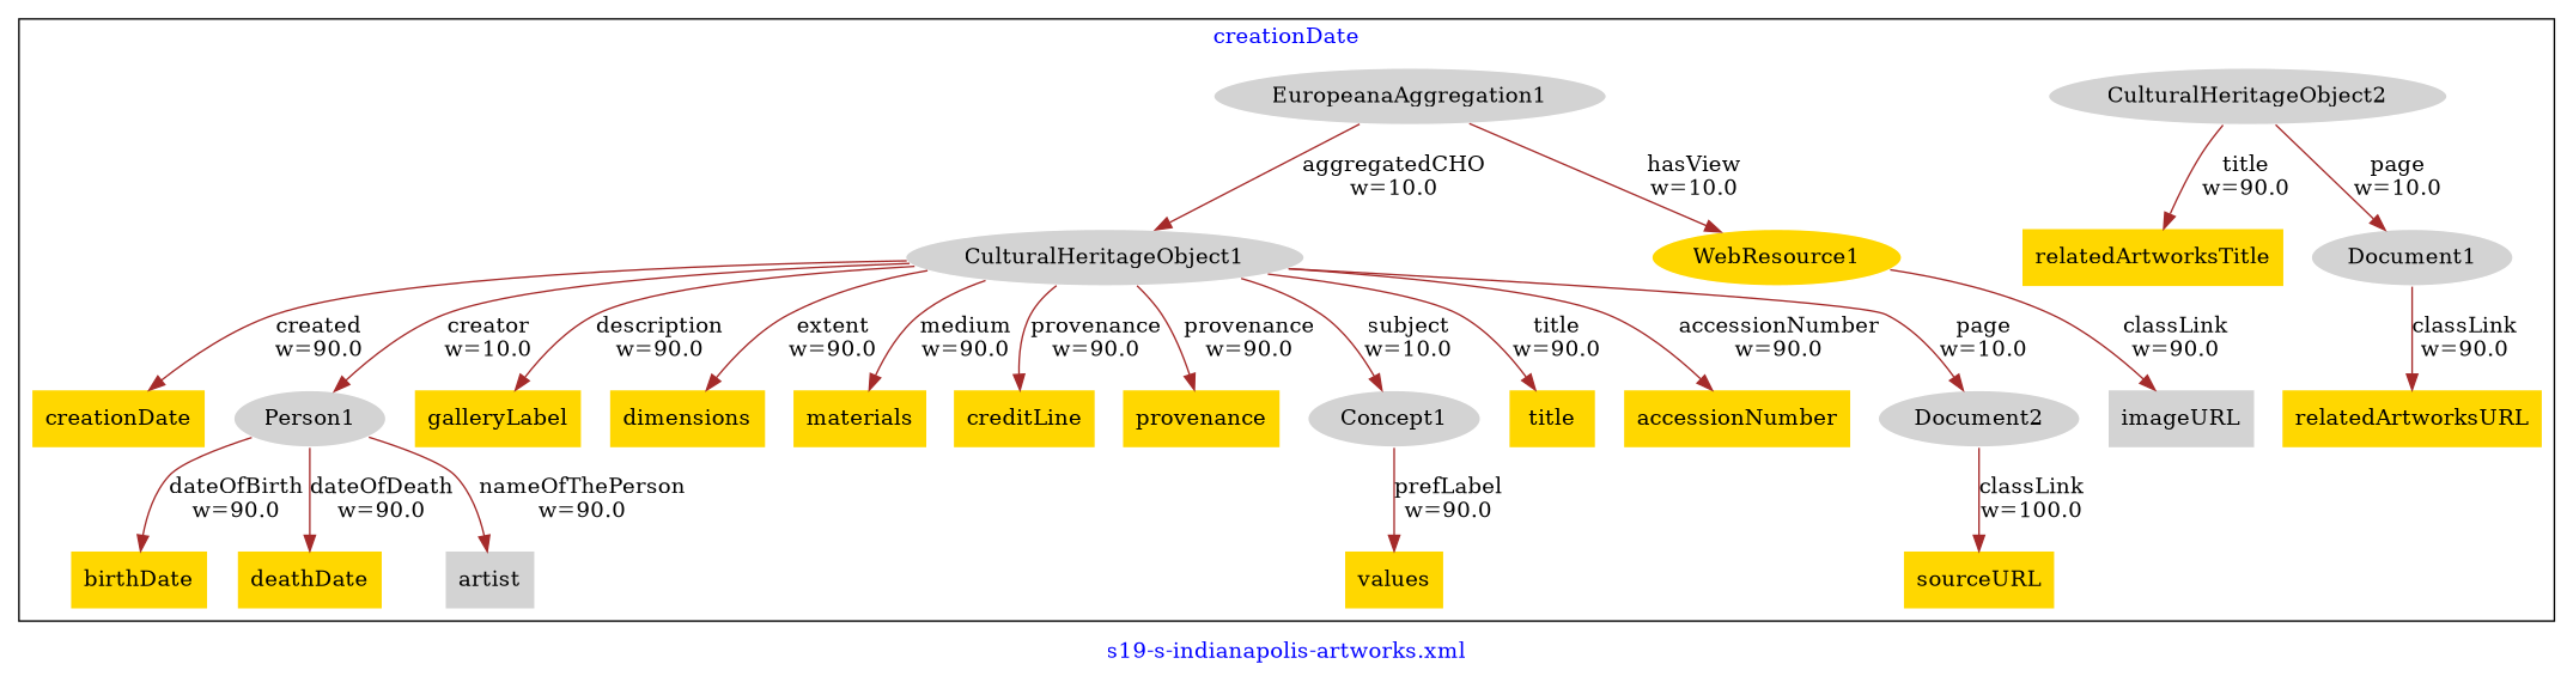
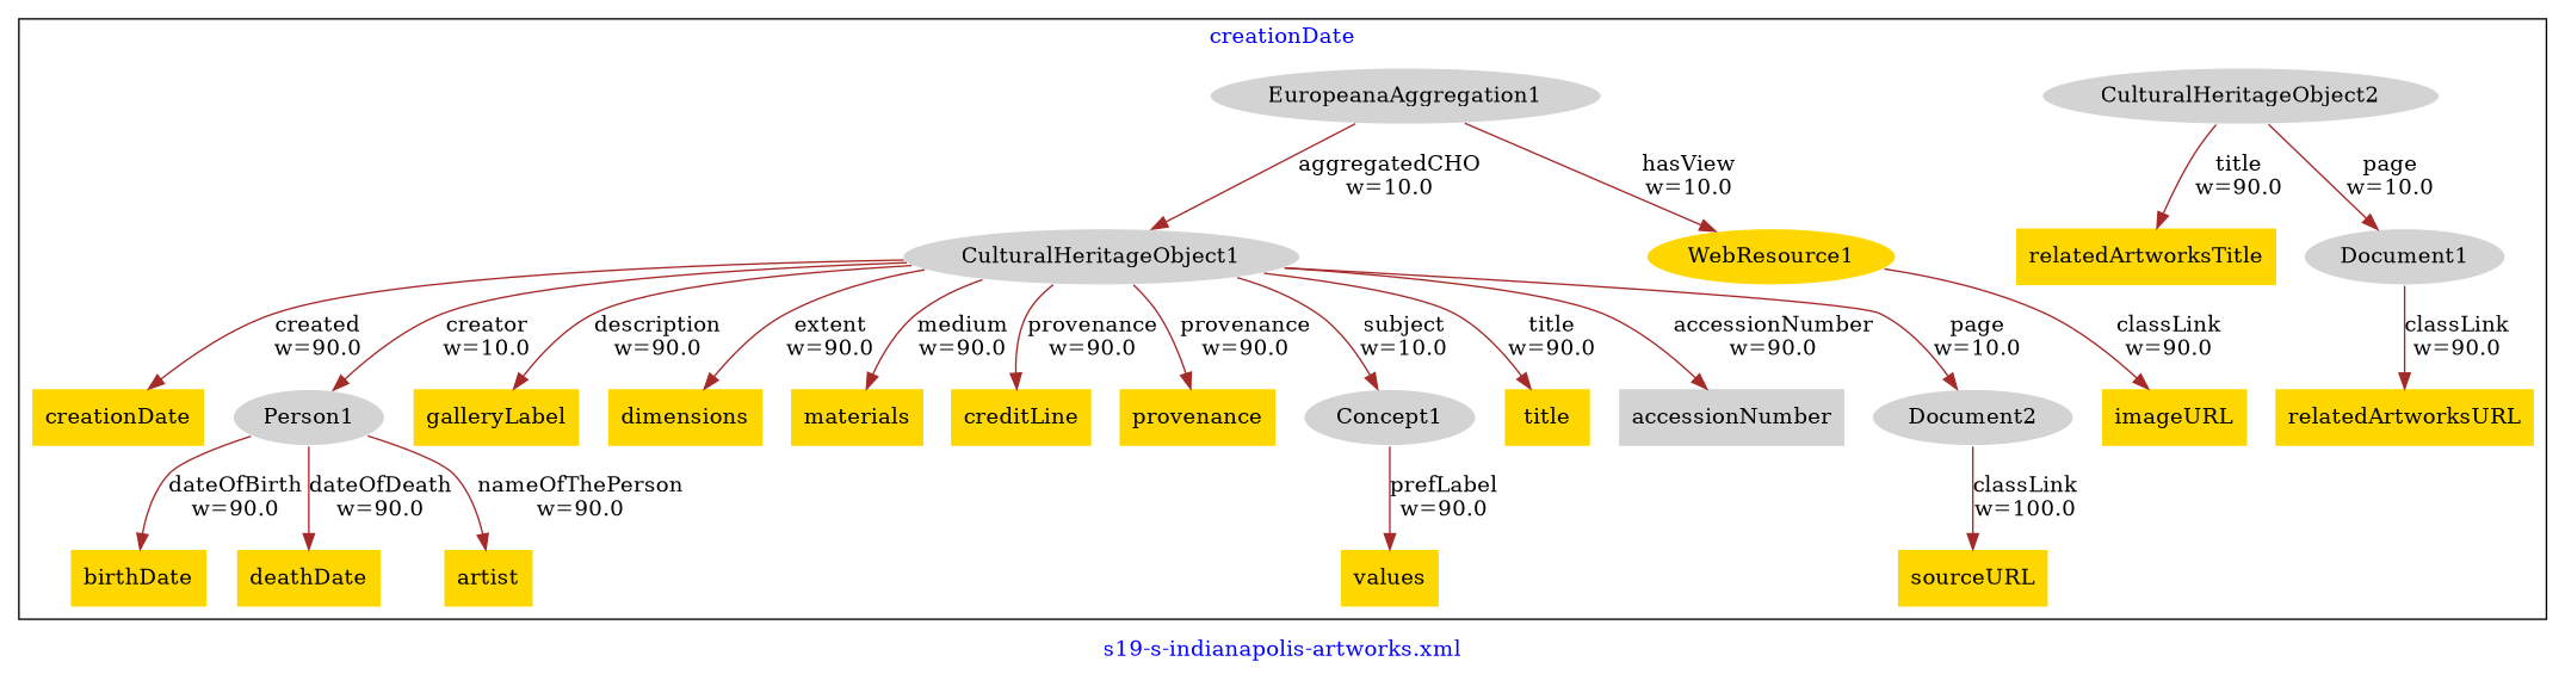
  digraph {
    fontcolor=blue
    label="s19-s-indianapolis-artworks.xml"
    remincross=true
    node [fillcolor=gold style=filled shape=plaintext]
    edge [color=brown fontcolor=black]
    n1 [color=white fillcolor=lightgray label="CulturalHeritageObject1\n" shape=""]
    n2 [label="creationDate\n"]
    n3 [color=white fillcolor=lightgray label="Person1\n" shape=""]
    n4 [label="galleryLabel\n"]
    n5 [label="dimensions\n"]
    n6 [label="materials\n"]
    n7 [label="creditLine\n"]
    n8 [label="provenance\n"]
    n9 [color=white fillcolor=lightgray label="Concept1\n" shape=""]
    n10 [label="title\n"]
-   n11 [label="accessionNumber\n"]
+   n11 [fillcolor=lightgray label="accessionNumber\n"]
    n12 [color=white fillcolor=lightgray label="CulturalHeritageObject2\n" shape=""]
    n13 [color=white fillcolor=lightgray label="Document2\n" shape=""]
    n14 [label="relatedArtworksTitle\n"]
    n15 [color=white fillcolor=lightgray label="Document1\n" shape=""]
    n16 [label="birthDate\n"]
    n17 [label="deathDate\n"]
-   n18 [fillcolor=lightgray label="artist\n"]
+   n18 [label="artist\n"]
    n19 [color=white fillcolor=lightgray label="EuropeanaAggregation1\n" shape=""]
    n20 [color=white label="WebResource1\n" shape=""]
-   n21 [fillcolor=lightgray label="imageURL\n"]
+   n21 [label="imageURL\n"]
    n22 [label="values\n"]
    n23 [label="relatedArtworksURL\n"]
    n24 [label="sourceURL\n"]
    subgraph cluster_1 {
      label=creationDate
      n1
      n2
      n3
      n4
      n5
      n6
      n7
      n8
      n9
      n10
      n11
      n12
      n13
      n14
      n15
      n16
      n17
      n18
      n19
      n20
      n21
      n22
      n23
      n24
    }
    n1 -> n2 [label="created\nw=90.0"]
    n1 -> n3 [label="creator\nw=10.0"]
    n1 -> n4 [label="description\nw=90.0"]
    n1 -> n5 [label="extent\nw=90.0"]
    n1 -> n6 [label="medium\nw=90.0"]
    n1 -> n7 [label="provenance\nw=90.0"]
    n1 -> n8 [label="provenance\nw=90.0"]
    n1 -> n9 [label="subject\nw=10.0"]
    n1 -> n10 [label="title\nw=90.0"]
    n1 -> n11 [label="accessionNumber\nw=90.0"]
    n1 -> n13 [label="page\nw=10.0"]
    n3 -> n16 [label="dateOfBirth\nw=90.0"]
    n3 -> n17 [label="dateOfDeath\nw=90.0"]
    n3 -> n18 [label="nameOfThePerson\nw=90.0"]
    n9 -> n22 [label="prefLabel\nw=90.0"]
    n12 -> n14 [label="title\nw=90.0"]
    n12 -> n15 [label="page\nw=10.0"]
    n13 -> n24 [label="classLink\nw=100.0"]
    n15 -> n23 [label="classLink\nw=90.0"]
    n19 -> n1 [label="aggregatedCHO\nw=10.0"]
    n19 -> n20 [label="hasView\nw=10.0"]
    n20 -> n21 [label="classLink\nw=90.0"]
  }
